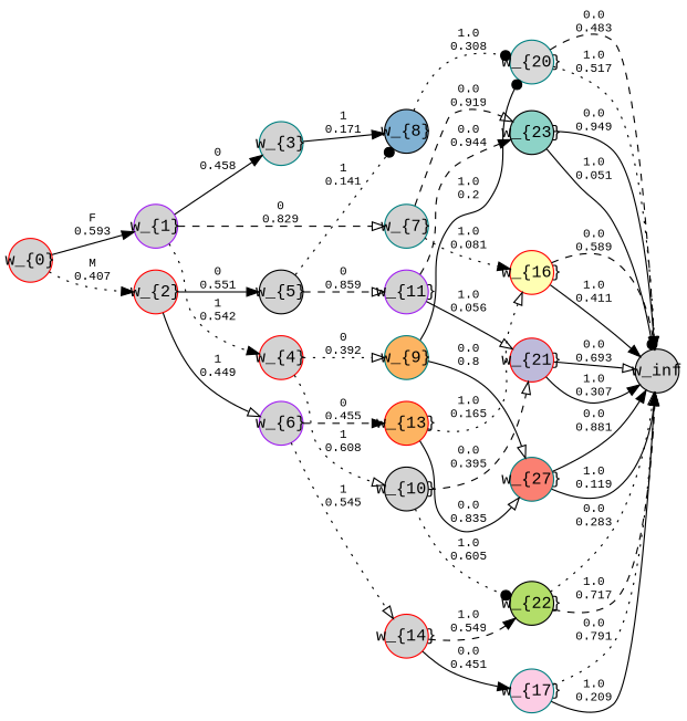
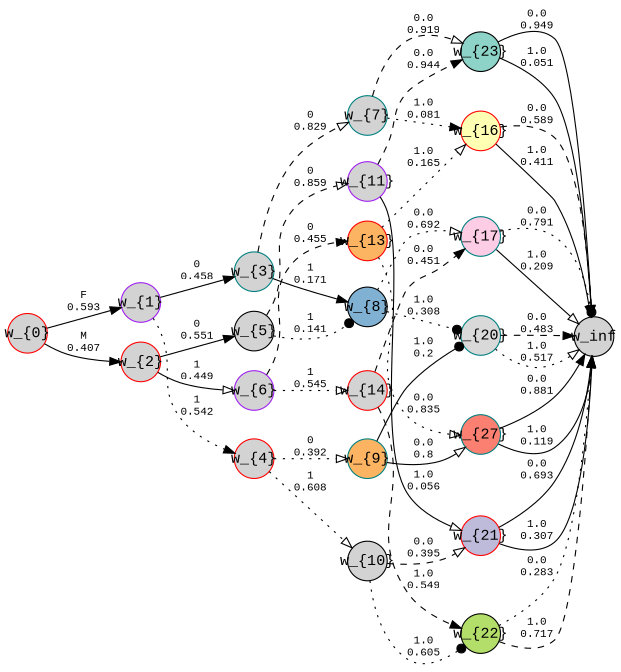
  digraph {
    fontname="Liberation Mono"
    rankdir=LR
    ranksep=0.5
    node [color=red fillcolor=lightgrey fixedsize=True fontname="Liberation Mono" shape=circle style=filled]
    edge [arrowhead=onormal color=black fontname="Liberation Mono" fontsize=10.0 labelfontcolor="#009933" style=solid]
    n1 [label="w_{0}" width=0.5]
    n2 [color=purple label="w_{1}" width=0.5]
    n3 [label="w_{2}" width=0.5]
    n4 [color=teal label="w_{3}" width=0.5]
    n5 [label="w_{4}" width=0.5]
    n6 [color=black label="w_{5}" width=0.5]
    n7 [color=purple label="w_{6}" width=0.5]
    n8 [color=teal label="w_{7}" width=0.5]
    n9 [color=black fillcolor="#80b1d3" label="w_{8}" width=0.5]
    n10 [color=teal fillcolor="#fdb462" label="w_{9}" width=0.5]
    n11 [color=black label="w_{10}" width=0.5]
    n12 [color=purple label="w_{11}" width=0.5]
    n13 [fillcolor="#fdb462" label="w_{13}" width=0.5]
    n14 [label="w_{14}" width=0.5]
    n15 [color=black fillcolor="#8dd3c7" label="w_{23}" width=0.5]
    n16 [fillcolor="#ffffb3" label="w_{16}" width=0.5]
    n17 [color=teal fillcolor="#fccde5" label="w_{17}" width=0.5]
    n18 [color=teal fillcolor="#d9d9d9" label="w_{20}" width=0.5]
    n19 [color=teal fillcolor="#fb8072" label="w_{27}" width=0.5]
    n20 [fillcolor="#bebada" label="w_{21}" width=0.5]
    n21 [color=black fillcolor="#b3de69" label="w_{22}" width=0.5]
    n22 [color=black label=w_inf width=0.5]
    n1 -> n2 [arrowhead=normal label="F\n0.593"]
-   n1 -> n3 [arrowhead=normal label="M\n0.407" style=dotted]
+   n1 -> n3 [arrowhead=normal label="M\n0.407"]
    n2 -> n4 [arrowhead=normal label="0\n0.458"]
    n2 -> n5 [arrowhead=normal label="1\n0.542" style=dotted]
    n3 -> n6 [arrowhead=normal label="0\n0.551"]
    n3 -> n7 [label="1\n0.449"]
-   n2 -> n8 [label="0\n0.829" style=dashed]
+   n4 -> n8 [label="0\n0.829" style=dashed]
    n4 -> n9 [arrowhead=normal label="1\n0.171"]
    n5 -> n10 [label="0\n0.392" style=dotted]
    n5 -> n11 [label="1\n0.608" style=dotted]
    n6 -> n9 [arrowhead=dot label="1\n0.141" style=dotted]
    n6 -> n12 [label="0\n0.859" style=dashed]
    n7 -> n13 [arrowhead=normal label="0\n0.455" style=dashed]
    n7 -> n14 [label="1\n0.545" style=dotted]
    n8 -> n15 [label="0.0\n0.919" style=dashed]
    n8 -> n16 [arrowhead=normal label="1.0\n0.081" style=dotted]
+   n9 -> n17 [label="0.0\n0.692" style=dotted]
    n9 -> n18 [arrowhead=dot label="1.0\n0.308" style=dotted]
    n10 -> n18 [arrowhead=dot label="1.0\n0.2"]
    n10 -> n19 [label="0.0\n0.8"]
    n11 -> n20 [label="0.0\n0.395" style=dashed]
    n11 -> n21 [arrowhead=dot label="1.0\n0.605" style=dotted]
    n12 -> n15 [arrowhead=normal label="0.0\n0.944" style=dashed]
    n12 -> n20 [label="1.0\n0.056"]
    n13 -> n16 [label="1.0\n0.165" style=dotted]
-   n13 -> n19 [label="0.0\n0.835"]
-   n14 -> n17 [arrowhead=normal label="0.0\n0.451"]
+   n13 -> n19 [label="0.0\n0.835" style=dotted]
+   n14 -> n17 [arrowhead=normal label="0.0\n0.451" style=dashed]
    n14 -> n21 [arrowhead=normal label="1.0\n0.549" style=dashed]
    n15 -> n22 [arrowhead=normal label="0.0\n0.949"]
    n15 -> n22 [arrowhead=dot label="1.0\n0.051"]
    n16 -> n22 [label="0.0\n0.589" style=dashed]
    n16 -> n22 [arrowhead=normal label="1.0\n0.411"]
    n17 -> n22 [label="0.0\n0.791" style=dotted]
    n17 -> n22 [label="1.0\n0.209"]
    n18 -> n22 [arrowhead=normal label="0.0\n0.483" style=dashed]
    n18 -> n22 [label="1.0\n0.517" style=dotted]
    n19 -> n22 [arrowhead=normal label="0.0\n0.881"]
    n19 -> n22 [arrowhead=normal label="1.0\n0.119"]
    n20 -> n22 [label="0.0\n0.693"]
    n20 -> n22 [arrowhead=normal label="1.0\n0.307"]
    n21 -> n22 [label="0.0\n0.283" style=dotted]
    n21 -> n22 [label="1.0\n0.717" style=dashed]
  }
